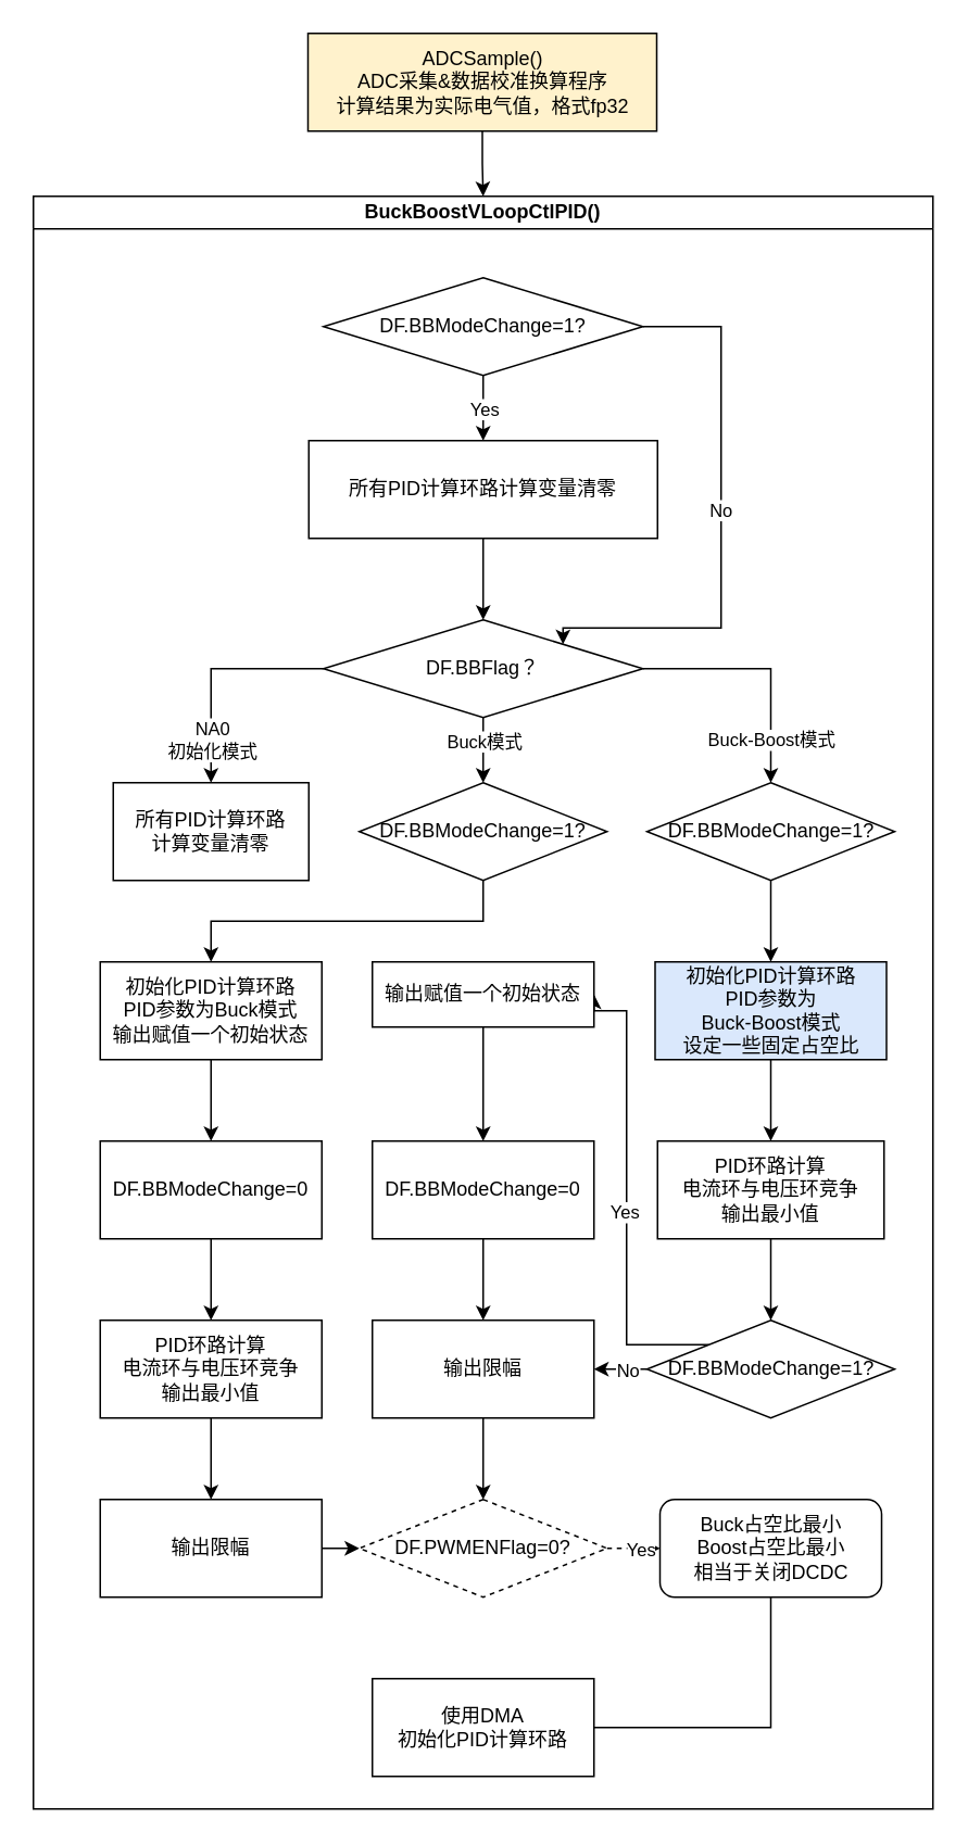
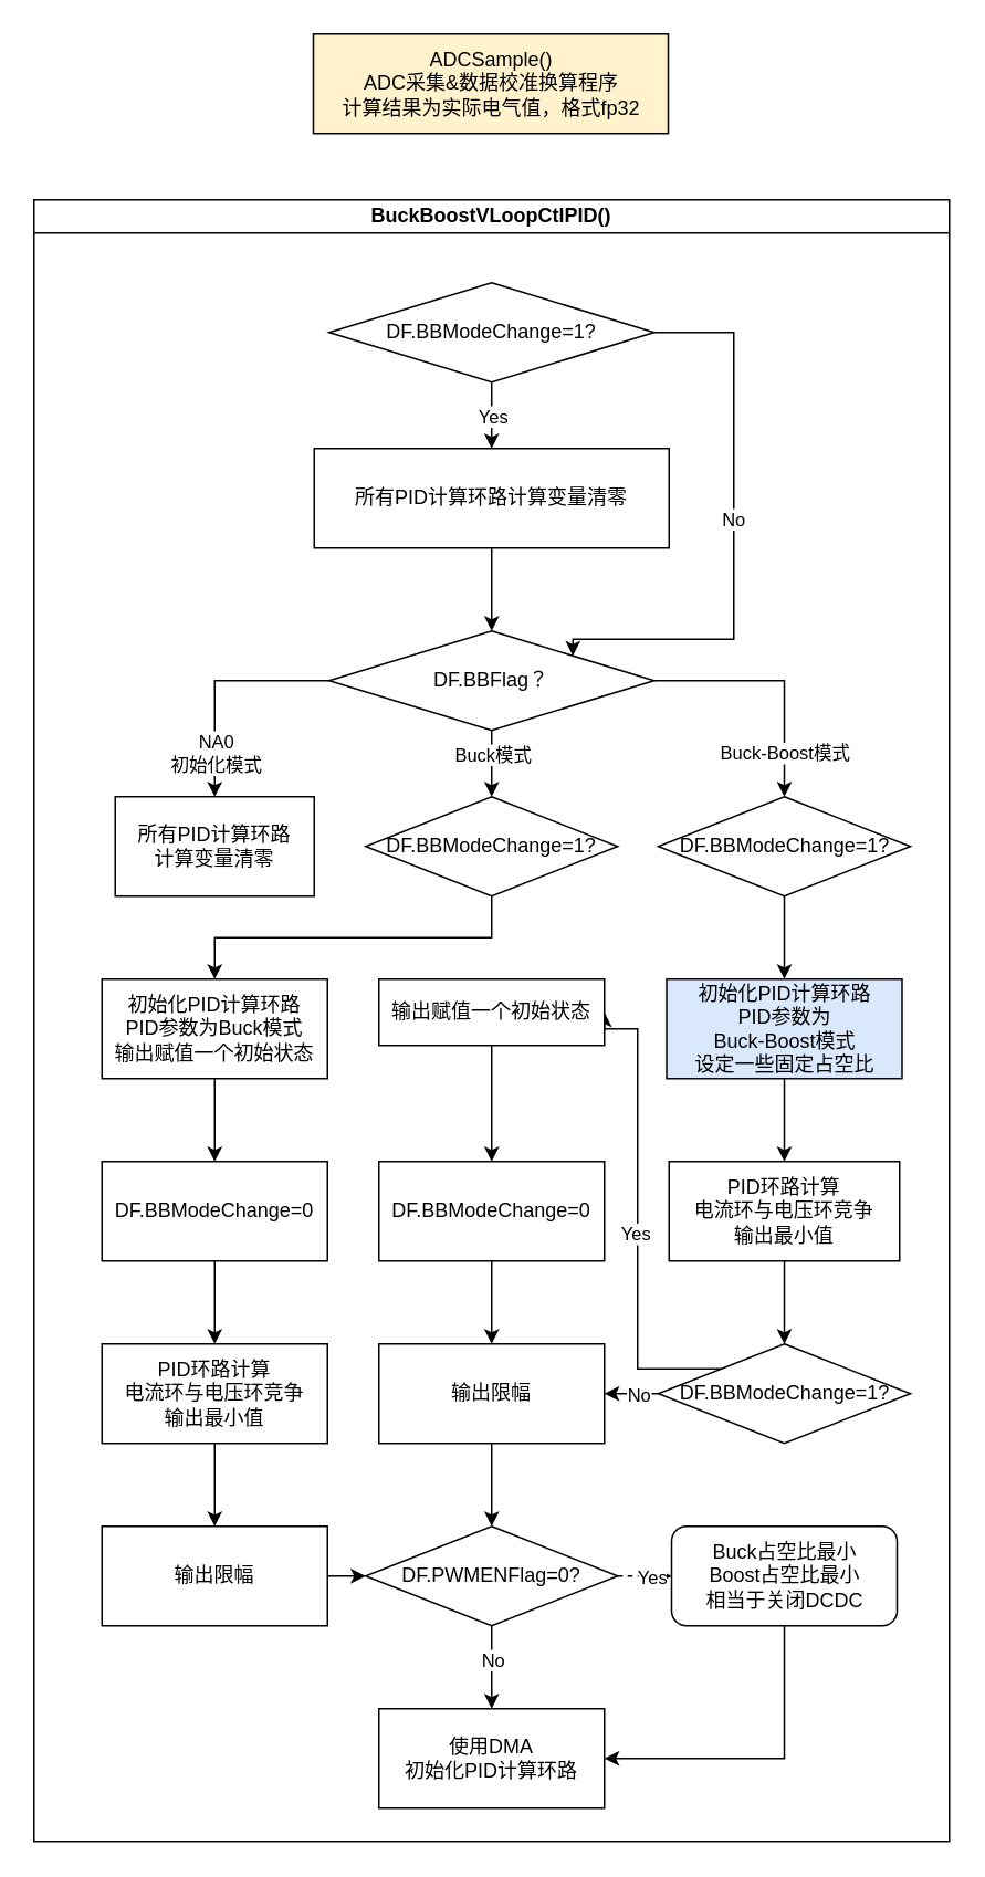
  <mxCell id="0" />
  <mxCell id="1" parent="0" />
- <mxCell id="2" value="" style="edgeStyle=orthogonalEdgeStyle;rounded=0;orthogonalLoop=1;jettySize=auto;html=1;entryX=0.5;entryY=0;entryDx=0;entryDy=0;" edge="1" parent="1" source="3" target="4"><mxGeometry relative="1" as="geometry"><mxPoint x="295.25" y="130" as="targetPoint" /></mxGeometry></mxCell>
  <mxCell id="3" value="ADCSample()&lt;br&gt;ADC采集&amp;amp;数据校准换算程序&lt;br&gt;计算结果为实际电气值，格式fp32" style="rounded=0;whiteSpace=wrap;html=1;fillColor=#fff2cc;" vertex="1" parent="1"><mxGeometry x="188.5" y="20" width="214" height="60" as="geometry" /></mxCell>
  <mxCell id="4" value="BuckBoostVLoopCtlPID()" style="swimlane;whiteSpace=wrap;html=1;startSize=20;" vertex="1" parent="1"><mxGeometry x="20" y="120" width="552" height="990" as="geometry" /></mxCell>
  <mxCell id="5" value="" style="edgeStyle=orthogonalEdgeStyle;rounded=0;orthogonalLoop=1;jettySize=auto;html=1;entryX=0.5;entryY=0;entryDx=0;entryDy=0;" edge="1" parent="4" source="9" target="11"><mxGeometry relative="1" as="geometry"><mxPoint x="276" y="150" as="targetPoint" /></mxGeometry></mxCell>
  <mxCell id="6" value="Yes" style="edgeLabel;html=1;align=center;verticalAlign=middle;resizable=0;points=[];" vertex="1" connectable="0" parent="5"><mxGeometry x="0.14" y="-1" relative="1" as="geometry"><mxPoint x="1" y="-3" as="offset" /></mxGeometry></mxCell>
  <mxCell id="7" style="edgeStyle=orthogonalEdgeStyle;rounded=0;orthogonalLoop=1;jettySize=auto;html=1;exitX=1;exitY=0.5;exitDx=0;exitDy=0;entryX=1;entryY=0;entryDx=0;entryDy=0;" edge="1" parent="4" source="9" target="18"><mxGeometry relative="1" as="geometry"><mxPoint x="383" y="280" as="targetPoint" /><Array as="points"><mxPoint x="422" y="80" /><mxPoint x="422" y="265" /></Array></mxGeometry></mxCell>
  <mxCell id="8" value="No" style="edgeLabel;html=1;align=center;verticalAlign=middle;resizable=0;points=[];" vertex="1" connectable="0" parent="7"><mxGeometry x="0.213" y="-1" relative="1" as="geometry"><mxPoint y="-46" as="offset" /></mxGeometry></mxCell>
  <mxCell id="9" value="DF.BBModeChange=1?" style="rhombus;whiteSpace=wrap;html=1;" vertex="1" parent="4"><mxGeometry x="178" y="50" width="196" height="60" as="geometry" /></mxCell>
  <mxCell id="10" value="" style="edgeStyle=orthogonalEdgeStyle;rounded=0;orthogonalLoop=1;jettySize=auto;html=1;entryX=0.5;entryY=0;entryDx=0;entryDy=0;" edge="1" parent="4" source="11" target="18"><mxGeometry relative="1" as="geometry"><mxPoint x="276.0" y="250" as="targetPoint" /></mxGeometry></mxCell>
  <mxCell id="11" value="所有PID计算环路计算变量清零" style="rounded=0;whiteSpace=wrap;html=1;" vertex="1" parent="4"><mxGeometry x="169" y="150" width="214" height="60" as="geometry" /></mxCell>
  <mxCell id="12" style="edgeStyle=orthogonalEdgeStyle;rounded=0;orthogonalLoop=1;jettySize=auto;html=1;exitX=0;exitY=0.5;exitDx=0;exitDy=0;entryX=0.5;entryY=0;entryDx=0;entryDy=0;" edge="1" parent="4" source="18" target="19"><mxGeometry relative="1" as="geometry" /></mxCell>
  <mxCell id="13" value="NA0&lt;br&gt;初始化模式" style="edgeLabel;html=1;align=center;verticalAlign=middle;resizable=0;points=[];" vertex="1" connectable="0" parent="12"><mxGeometry x="0.609" y="-1" relative="1" as="geometry"><mxPoint x="1" as="offset" /></mxGeometry></mxCell>
  <mxCell id="14" value="" style="edgeStyle=orthogonalEdgeStyle;rounded=0;orthogonalLoop=1;jettySize=auto;html=1;entryX=0.5;entryY=0;entryDx=0;entryDy=0;" edge="1" parent="4" source="18" target="21"><mxGeometry relative="1" as="geometry"><mxPoint x="276" y="360" as="targetPoint" /></mxGeometry></mxCell>
  <mxCell id="15" value="Buck模式" style="edgeLabel;html=1;align=center;verticalAlign=middle;resizable=0;points=[];" vertex="1" connectable="0" parent="14"><mxGeometry x="0.209" y="1" relative="1" as="geometry"><mxPoint x="-1" y="-10" as="offset" /></mxGeometry></mxCell>
  <mxCell id="16" style="edgeStyle=orthogonalEdgeStyle;rounded=0;orthogonalLoop=1;jettySize=auto;html=1;exitX=1;exitY=0.5;exitDx=0;exitDy=0;entryX=0.5;entryY=0;entryDx=0;entryDy=0;" edge="1" parent="4" source="18" target="23"><mxGeometry relative="1" as="geometry"><mxPoint x="462.0" y="360" as="targetPoint" /></mxGeometry></mxCell>
  <mxCell id="17" value="Buck-Boost模式" style="edgeLabel;html=1;align=center;verticalAlign=middle;resizable=0;points=[];" vertex="1" connectable="0" parent="16"><mxGeometry x="0.679" y="-2" relative="1" as="geometry"><mxPoint x="2" y="-3" as="offset" /></mxGeometry></mxCell>
  <mxCell id="18" value="DF.BBFlag？" style="rhombus;whiteSpace=wrap;html=1;" vertex="1" parent="4"><mxGeometry x="178" y="260" width="196" height="60" as="geometry" /></mxCell>
  <mxCell id="19" value="所有PID计算环路&lt;br&gt;计算变量清零" style="rounded=0;whiteSpace=wrap;html=1;" vertex="1" parent="4"><mxGeometry x="49" y="360" width="120" height="60" as="geometry" /></mxCell>
  <mxCell id="20" style="edgeStyle=orthogonalEdgeStyle;rounded=0;orthogonalLoop=1;jettySize=auto;html=1;exitX=0.5;exitY=1;exitDx=0;exitDy=0;entryX=0.5;entryY=0;entryDx=0;entryDy=0;" edge="1" parent="4" source="21" target="25"><mxGeometry relative="1" as="geometry" /></mxCell>
  <mxCell id="21" value="DF.BBModeChange=1?" style="rhombus;whiteSpace=wrap;html=1;" vertex="1" parent="4"><mxGeometry x="200" y="360" width="152" height="60" as="geometry" /></mxCell>
  <mxCell id="22" value="" style="edgeStyle=orthogonalEdgeStyle;rounded=0;orthogonalLoop=1;jettySize=auto;html=1;" edge="1" parent="4" source="23" target="27"><mxGeometry relative="1" as="geometry" /></mxCell>
  <mxCell id="23" value="DF.BBModeChange=1?" style="rhombus;whiteSpace=wrap;html=1;" vertex="1" parent="4"><mxGeometry x="376.5" y="360" width="152" height="60" as="geometry" /></mxCell>
  <mxCell id="24" value="" style="edgeStyle=orthogonalEdgeStyle;rounded=0;orthogonalLoop=1;jettySize=auto;html=1;" edge="1" parent="4" source="25" target="29"><mxGeometry relative="1" as="geometry" /></mxCell>
  <mxCell id="25" value="初始化PID计算环路&lt;br&gt;PID参数为Buck模式&lt;br&gt;输出赋值一个初始状态" style="rounded=0;whiteSpace=wrap;html=1;" vertex="1" parent="4"><mxGeometry x="41" y="470" width="136" height="60" as="geometry" /></mxCell>
  <mxCell id="26" value="" style="edgeStyle=orthogonalEdgeStyle;rounded=0;orthogonalLoop=1;jettySize=auto;html=1;entryX=0.5;entryY=0;entryDx=0;entryDy=0;" edge="1" parent="4" source="27" target="33"><mxGeometry relative="1" as="geometry"><mxPoint x="459" y="580.0" as="targetPoint" /></mxGeometry></mxCell>
  <mxCell id="27" value="初始化PID计算环路&lt;br&gt;PID参数为&lt;br&gt;Buck-Boost模式&lt;br&gt;设定一些固定占空比" style="rounded=0;whiteSpace=wrap;html=1;fillColor=#dae8fc;" vertex="1" parent="4"><mxGeometry x="381.5" y="470" width="142" height="60" as="geometry" /></mxCell>
  <mxCell id="28" value="" style="edgeStyle=orthogonalEdgeStyle;rounded=0;orthogonalLoop=1;jettySize=auto;html=1;" edge="1" parent="4" source="29" target="31"><mxGeometry relative="1" as="geometry" /></mxCell>
  <mxCell id="29" value="DF.BBModeChange=0" style="whiteSpace=wrap;html=1;rounded=0;" vertex="1" parent="4"><mxGeometry x="41" y="580" width="136" height="60" as="geometry" /></mxCell>
  <mxCell id="30" value="" style="edgeStyle=orthogonalEdgeStyle;rounded=0;orthogonalLoop=1;jettySize=auto;html=1;" edge="1" parent="4" source="31" target="35"><mxGeometry relative="1" as="geometry" /></mxCell>
  <mxCell id="31" value="PID环路计算&lt;br&gt;电流环与电压环竞争&lt;br&gt;输出最小值" style="whiteSpace=wrap;html=1;rounded=0;" vertex="1" parent="4"><mxGeometry x="41" y="690" width="136" height="60" as="geometry" /></mxCell>
  <mxCell id="32" value="" style="edgeStyle=orthogonalEdgeStyle;rounded=0;orthogonalLoop=1;jettySize=auto;html=1;" edge="1" parent="4" source="33" target="40"><mxGeometry relative="1" as="geometry" /></mxCell>
  <mxCell id="33" value="PID环路计算&lt;br&gt;电流环与电压环竞争&lt;br&gt;输出最小值" style="whiteSpace=wrap;html=1;rounded=0;" vertex="1" parent="4"><mxGeometry x="383" y="580" width="139" height="60" as="geometry" /></mxCell>
  <mxCell id="34" value="" style="edgeStyle=orthogonalEdgeStyle;rounded=0;orthogonalLoop=1;jettySize=auto;html=1;" edge="1" parent="4" source="35" target="49"><mxGeometry relative="1" as="geometry" /></mxCell>
  <mxCell id="35" value="输出限幅" style="whiteSpace=wrap;html=1;rounded=0;" vertex="1" parent="4"><mxGeometry x="41" y="800" width="136" height="60" as="geometry" /></mxCell>
  <mxCell id="36" value="" style="edgeStyle=orthogonalEdgeStyle;rounded=0;orthogonalLoop=1;jettySize=auto;html=1;entryX=1;entryY=0.5;entryDx=0;entryDy=0;exitX=0;exitY=0;exitDx=0;exitDy=0;" edge="1" parent="4" source="40" target="42"><mxGeometry relative="1" as="geometry"><mxPoint x="382" y="680" as="sourcePoint" /><Array as="points"><mxPoint x="364" y="705" /><mxPoint x="364" y="500" /></Array></mxGeometry></mxCell>
  <mxCell id="37" value="Yes" style="edgeLabel;html=1;align=center;verticalAlign=middle;resizable=0;points=[];" vertex="1" connectable="0" parent="36"><mxGeometry x="-0.469" y="1" relative="1" as="geometry"><mxPoint x="-1" y="-56" as="offset" /></mxGeometry></mxCell>
  <mxCell id="38" value="" style="edgeStyle=orthogonalEdgeStyle;rounded=0;orthogonalLoop=1;jettySize=auto;html=1;" edge="1" parent="4" source="40" target="46"><mxGeometry relative="1" as="geometry" /></mxCell>
  <mxCell id="39" value="No" style="edgeLabel;html=1;align=center;verticalAlign=middle;resizable=0;points=[];" vertex="1" connectable="0" parent="38"><mxGeometry x="-0.485" relative="1" as="geometry"><mxPoint as="offset" /></mxGeometry></mxCell>
  <mxCell id="40" value="DF.BBModeChange=1?" style="rhombus;whiteSpace=wrap;html=1;" vertex="1" parent="4"><mxGeometry x="376.5" y="690" width="152" height="60" as="geometry" /></mxCell>
  <mxCell id="41" value="" style="edgeStyle=orthogonalEdgeStyle;rounded=0;orthogonalLoop=1;jettySize=auto;html=1;" edge="1" parent="4" source="42" target="44"><mxGeometry relative="1" as="geometry" /></mxCell>
  <mxCell id="42" value="输出赋值一个初始状态" style="whiteSpace=wrap;html=1;rounded=0;" vertex="1" parent="4"><mxGeometry x="208" y="470" width="136" height="40" as="geometry" /></mxCell>
  <mxCell id="43" value="" style="edgeStyle=orthogonalEdgeStyle;rounded=0;orthogonalLoop=1;jettySize=auto;html=1;" edge="1" parent="4" source="44" target="46"><mxGeometry relative="1" as="geometry" /></mxCell>
  <mxCell id="44" value="DF.BBModeChange=0" style="whiteSpace=wrap;html=1;rounded=0;" vertex="1" parent="4"><mxGeometry x="208" y="580" width="136" height="60" as="geometry" /></mxCell>
  <mxCell id="45" value="" style="edgeStyle=orthogonalEdgeStyle;rounded=0;orthogonalLoop=1;jettySize=auto;html=1;" edge="1" parent="4" source="46" target="49"><mxGeometry relative="1" as="geometry" /></mxCell>
  <mxCell id="46" value="输出限幅" style="whiteSpace=wrap;html=1;rounded=0;" vertex="1" parent="4"><mxGeometry x="208" y="690" width="136" height="60" as="geometry" /></mxCell>
- <mxCell id="49" value="DF.PWMENFlag=0?" style="rhombus;whiteSpace=wrap;html=1;dashed=1;" vertex="1" parent="4"><mxGeometry x="200" y="800" width="152" height="60" as="geometry" /></mxCell>
- <mxCell id="50" style="edgeStyle=orthogonalEdgeStyle;rounded=0;orthogonalLoop=1;jettySize=auto;html=1;exitX=0.5;exitY=1;exitDx=0;exitDy=0;entryX=1;entryY=0.5;entryDx=0;entryDy=0;endArrow=none;" edge="1" parent="4" source="51" target="54"><mxGeometry relative="1" as="geometry" /></mxCell>
+ <mxCell id="47" value="" style="edgeStyle=orthogonalEdgeStyle;rounded=0;orthogonalLoop=1;jettySize=auto;html=1;" edge="1" parent="4" source="49" target="54"><mxGeometry relative="1" as="geometry" /></mxCell>
+ <mxCell id="48" value="No" style="edgeLabel;html=1;align=center;verticalAlign=middle;resizable=0;points=[];" vertex="1" connectable="0" parent="47"><mxGeometry x="0.209" y="-1" relative="1" as="geometry"><mxPoint x="1" y="-10" as="offset" /></mxGeometry></mxCell>
+ <mxCell id="49" value="DF.PWMENFlag=0?" style="rhombus;whiteSpace=wrap;html=1;" vertex="1" parent="4"><mxGeometry x="200" y="800" width="152" height="60" as="geometry" /></mxCell>
+ <mxCell id="50" style="edgeStyle=orthogonalEdgeStyle;rounded=0;orthogonalLoop=1;jettySize=auto;html=1;exitX=0.5;exitY=1;exitDx=0;exitDy=0;entryX=1;entryY=0.5;entryDx=0;entryDy=0;" edge="1" parent="4" source="51" target="54"><mxGeometry relative="1" as="geometry" /></mxCell>
  <mxCell id="51" value="Buck占空比最小&lt;br&gt;Boost占空比最小&lt;br&gt;相当于关闭DCDC" style="whiteSpace=wrap;html=1;rounded=1;" vertex="1" parent="4"><mxGeometry x="384.5" y="800" width="136" height="60" as="geometry" /></mxCell>
  <mxCell id="52" value="" style="edgeStyle=orthogonalEdgeStyle;rounded=0;orthogonalLoop=1;jettySize=auto;html=1;dashed=1;" edge="1" parent="4" source="49" target="51"><mxGeometry relative="1" as="geometry"><Array as="points"><mxPoint x="372" y="830" /><mxPoint x="372" y="830" /></Array></mxGeometry></mxCell>
  <mxCell id="53" value="Yes" style="edgeLabel;html=1;align=center;verticalAlign=middle;resizable=0;points=[];" vertex="1" connectable="0" parent="52"><mxGeometry x="0.086" relative="1" as="geometry"><mxPoint x="2" as="offset" /></mxGeometry></mxCell>
  <mxCell id="54" value="使用DMA&lt;br&gt;初始化PID计算环路" style="whiteSpace=wrap;html=1;rounded=0;" vertex="1" parent="4"><mxGeometry x="208" y="910" width="136" height="60" as="geometry" /></mxCell>
